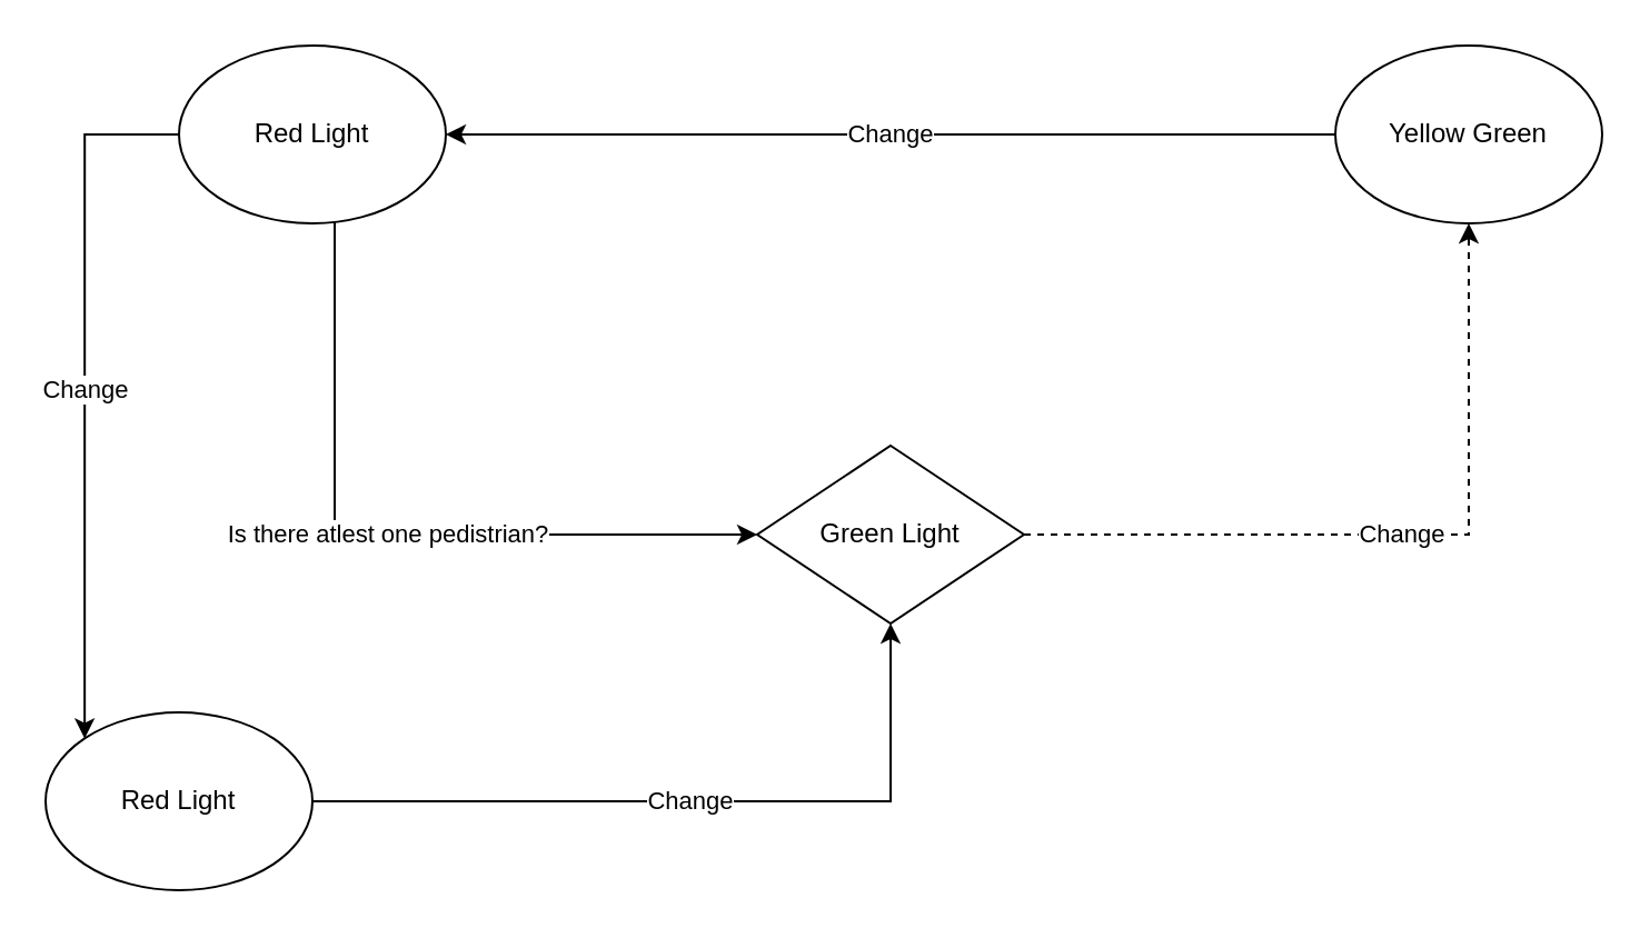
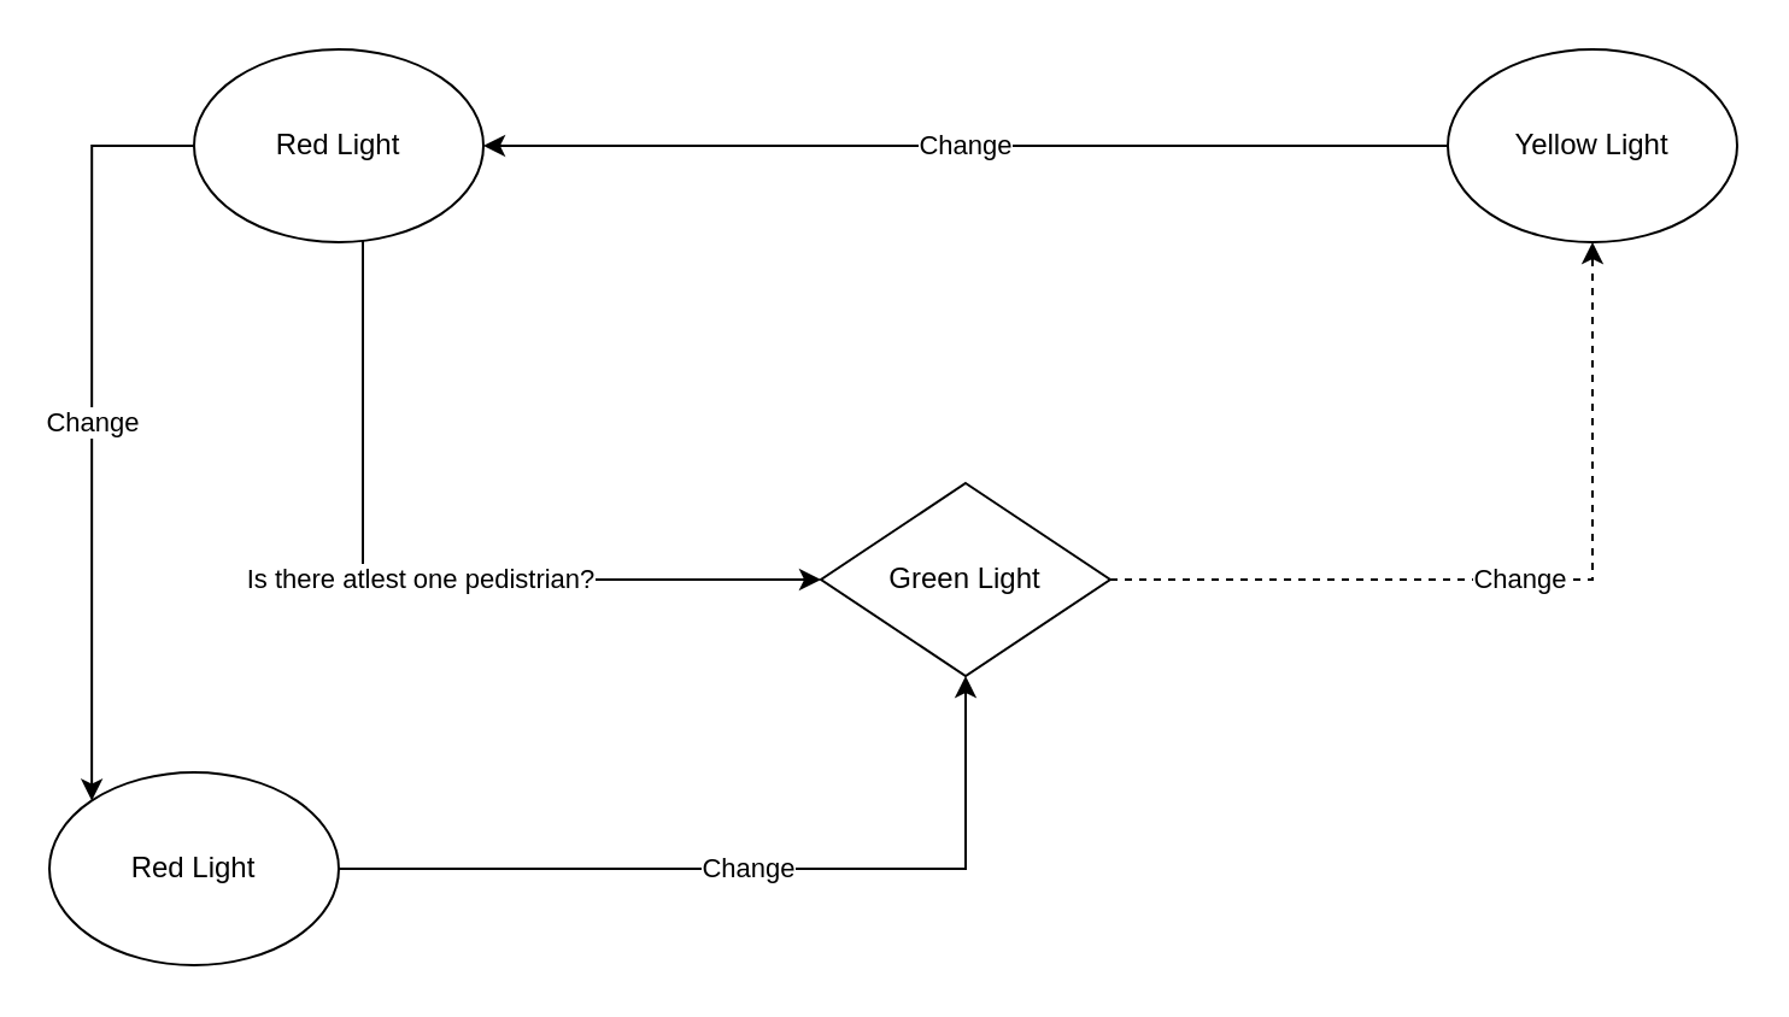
  <mxCell id="0" />
  <mxCell id="1" parent="0" />
  <mxCell id="2" value="Change" style="edgeStyle=orthogonalEdgeStyle;rounded=0;orthogonalLoop=1;jettySize=auto;html=1;entryX=0;entryY=0;entryDx=0;entryDy=0;" edge="1" parent="1" source="4" target="10"><mxGeometry relative="1" as="geometry"><Array as="points"><mxPoint x="38" y="60" /></Array></mxGeometry></mxCell>
  <mxCell id="3" value="Is there atlest one pedistrian?" style="edgeStyle=orthogonalEdgeStyle;rounded=0;orthogonalLoop=1;jettySize=auto;html=1;entryX=0;entryY=0.5;entryDx=0;entryDy=0;" edge="1" parent="1" source="4" target="8"><mxGeometry relative="1" as="geometry"><Array as="points"><mxPoint x="150" y="240" /></Array></mxGeometry></mxCell>
  <mxCell id="4" value="Red Light" style="ellipse;whiteSpace=wrap;html=1;" vertex="1" parent="1"><mxGeometry x="80" y="20" width="120" height="80" as="geometry" /></mxCell>
  <mxCell id="5" value="Change" style="edgeStyle=orthogonalEdgeStyle;rounded=0;orthogonalLoop=1;jettySize=auto;html=1;entryX=1;entryY=0.5;entryDx=0;entryDy=0;" edge="1" parent="1" source="6" target="4"><mxGeometry relative="1" as="geometry" /></mxCell>
- <mxCell id="6" value="Yellow Green" style="ellipse;whiteSpace=wrap;html=1;" vertex="1" parent="1"><mxGeometry x="600" y="20" width="120" height="80" as="geometry" /></mxCell>
+ <mxCell id="6" value="Yellow Light" style="ellipse;whiteSpace=wrap;html=1;" vertex="1" parent="1"><mxGeometry x="600" y="20" width="120" height="80" as="geometry" /></mxCell>
  <mxCell id="7" value="Change" style="edgeStyle=orthogonalEdgeStyle;rounded=0;orthogonalLoop=1;jettySize=auto;html=1;entryX=0.5;entryY=1;entryDx=0;entryDy=0;dashed=1;" edge="1" parent="1" source="8" target="6"><mxGeometry relative="1" as="geometry" /></mxCell>
  <mxCell id="8" value="Green Light" style="rhombus;whiteSpace=wrap;html=1;" vertex="1" parent="1"><mxGeometry x="340" y="200" width="120" height="80" as="geometry" /></mxCell>
  <mxCell id="9" value="Change" style="edgeStyle=orthogonalEdgeStyle;rounded=0;orthogonalLoop=1;jettySize=auto;html=1;entryX=0.5;entryY=1;entryDx=0;entryDy=0;" edge="1" parent="1" source="10" target="8"><mxGeometry relative="1" as="geometry" /></mxCell>
  <mxCell id="10" value="Red Light" style="ellipse;whiteSpace=wrap;html=1;" vertex="1" parent="1"><mxGeometry x="20" y="320" width="120" height="80" as="geometry" /></mxCell>
